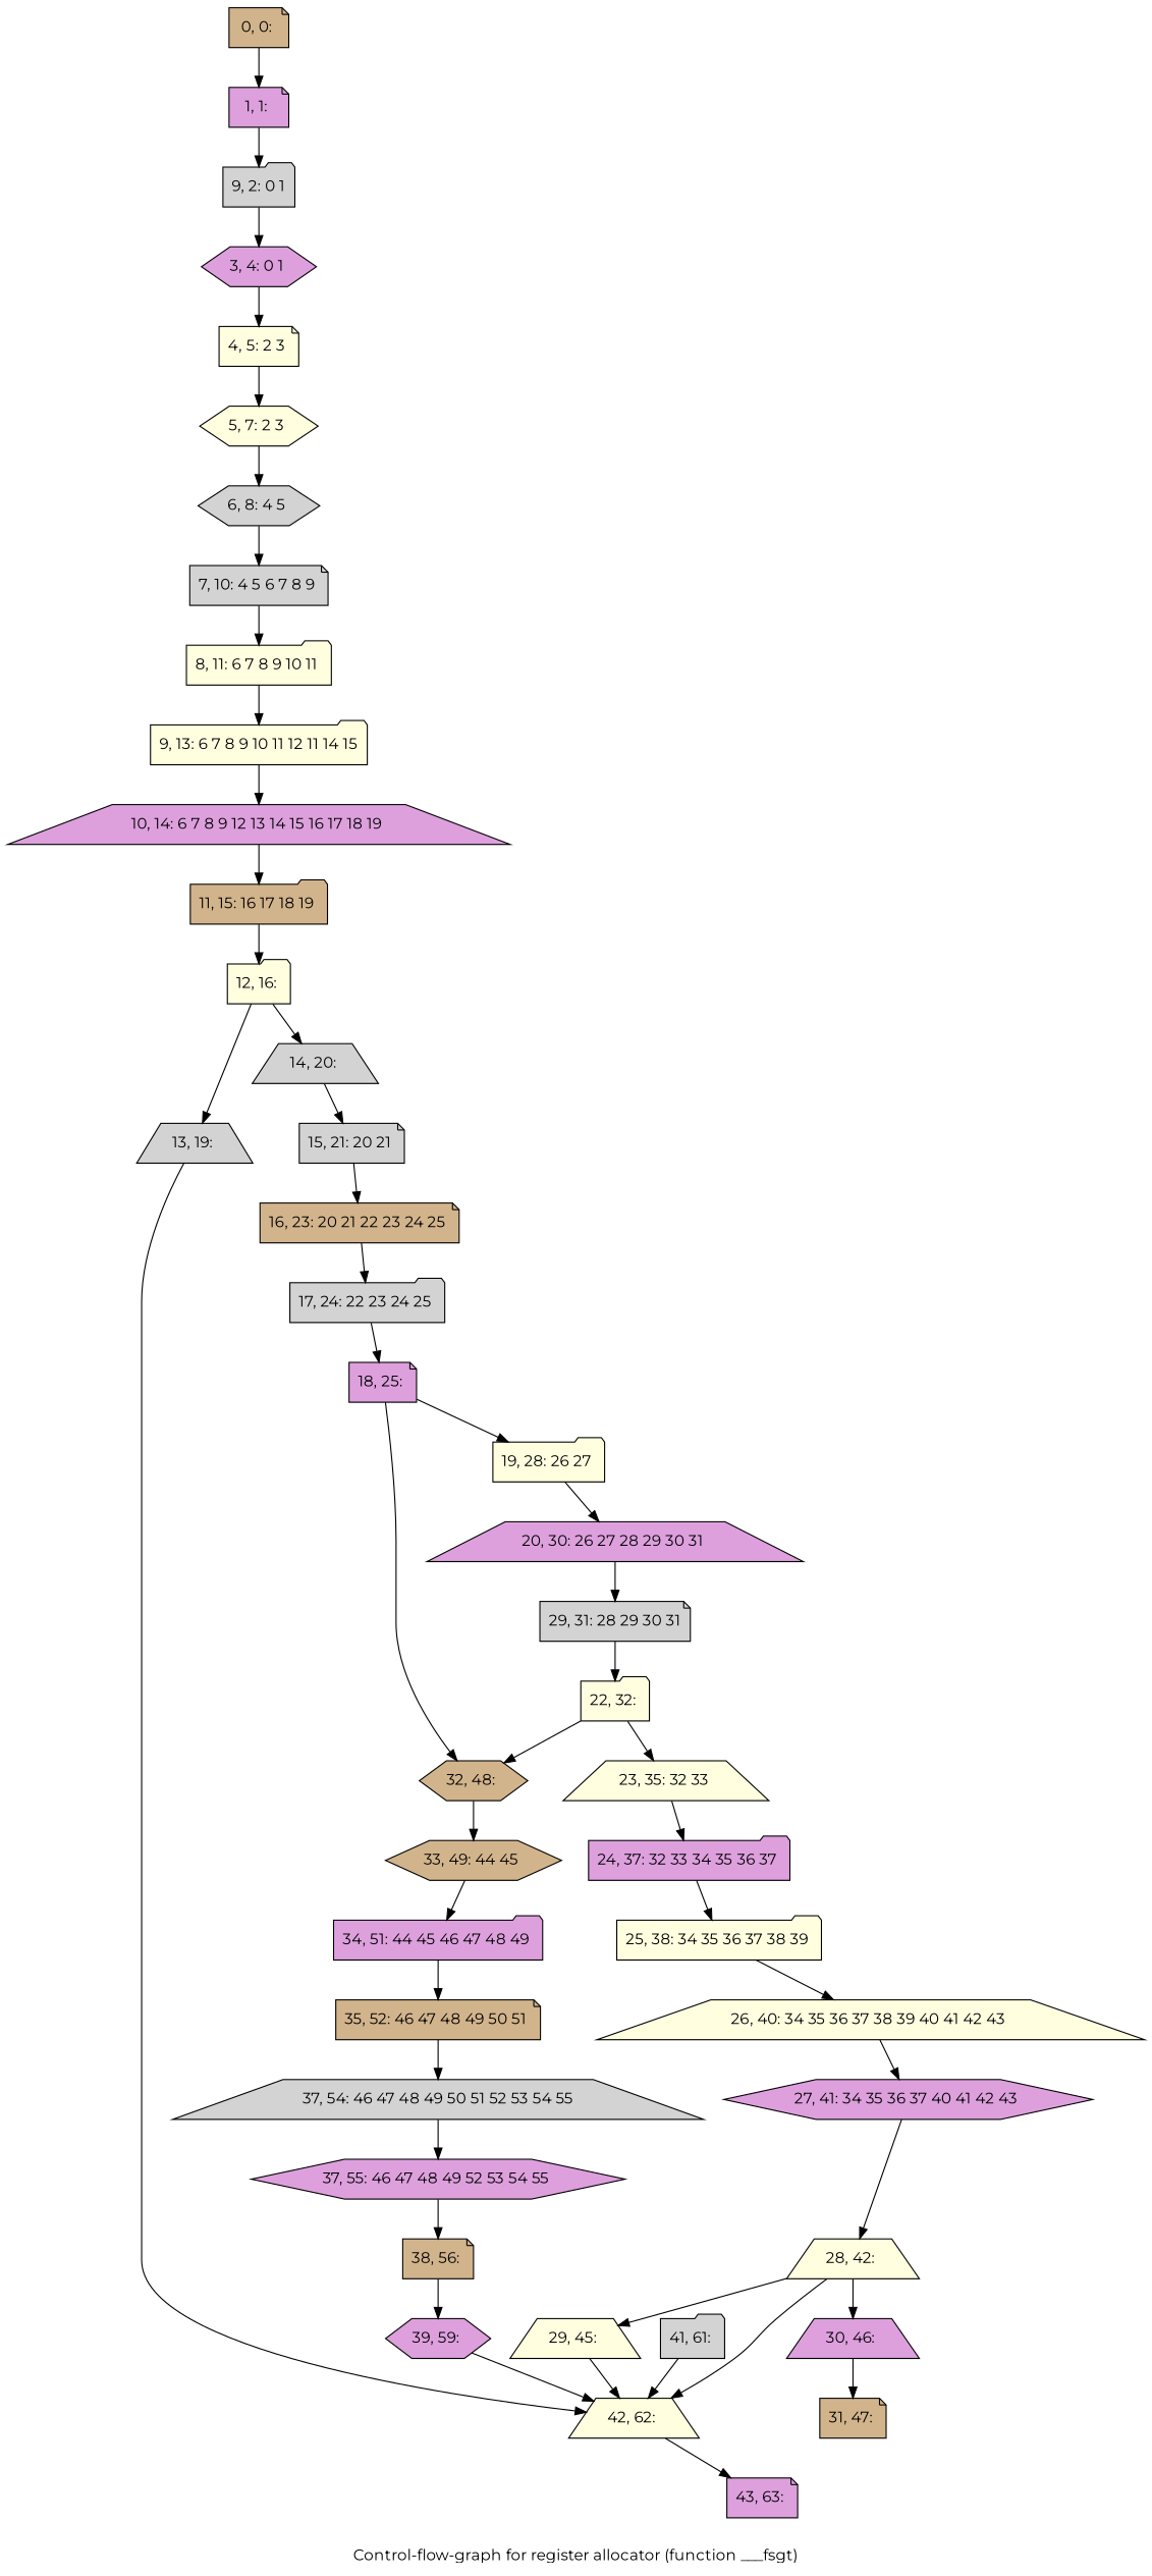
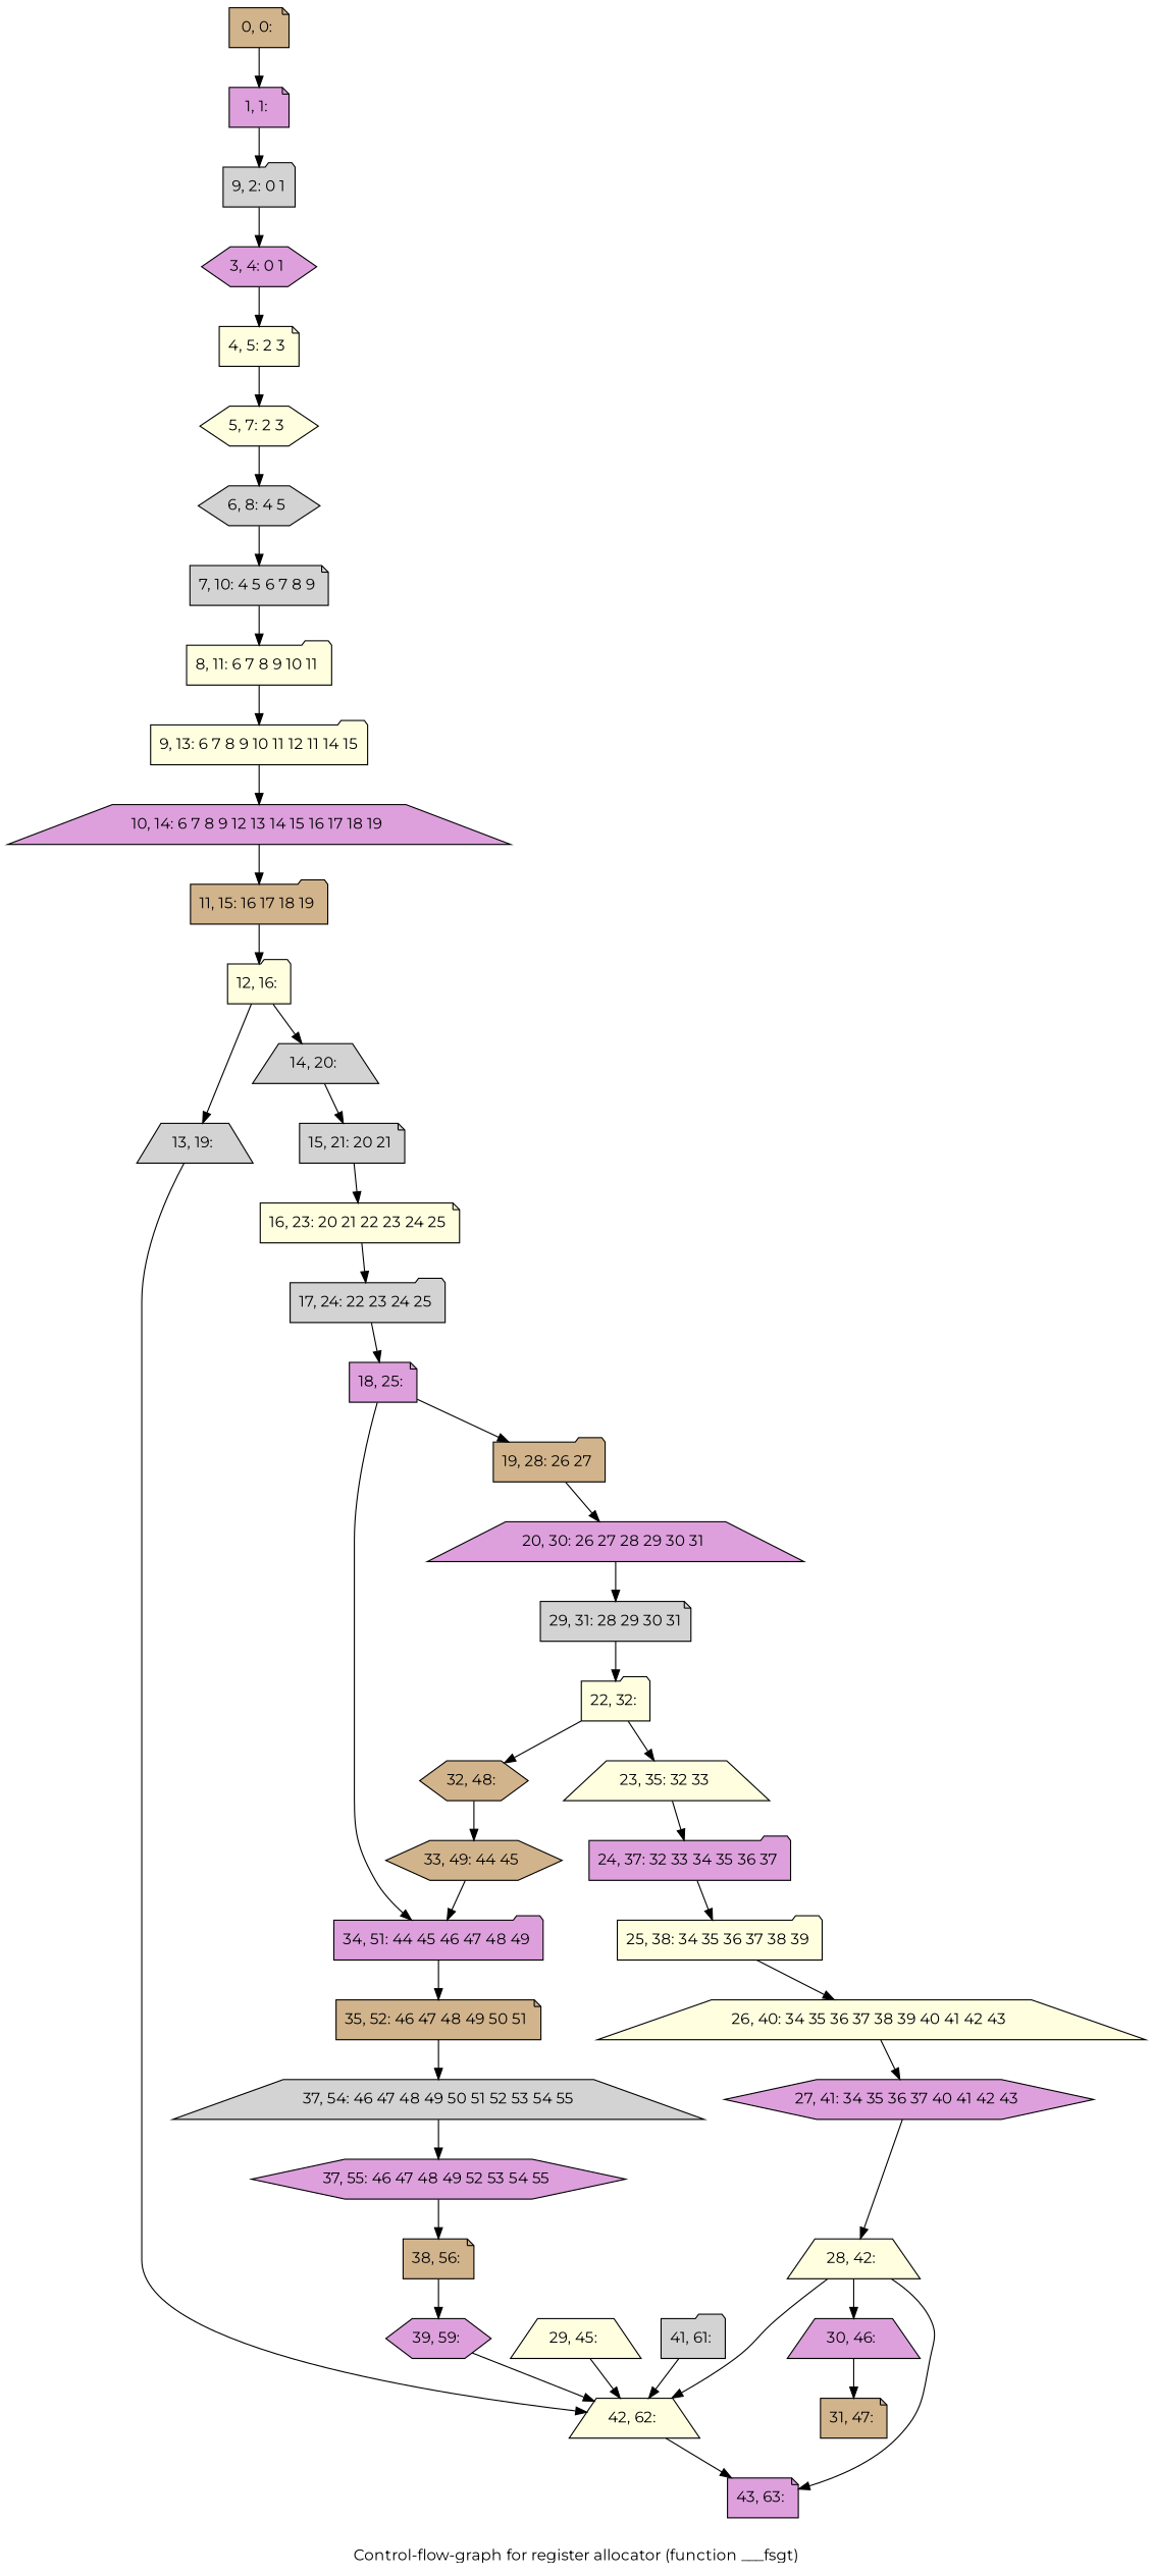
  digraph {
    fontname=Montserrat
    label="Control-flow-graph for register allocator (function ___fsgt)"
    node [fillcolor=lightyellow fontname=Montserrat shape=note style=filled]
    edge [fontname=Montserrat]
    n1 [fillcolor=tan label="0, 0: "]
    n2 [fillcolor=plum label="1, 1: "]
    n3 [fillcolor=lightgrey label="9, 2: 0 1" shape=folder]
    n4 [fillcolor=plum label="3, 4: 0 1 " shape=hexagon]
    n5 [label="4, 5: 2 3 "]
    n6 [label="5, 7: 2 3 " shape=hexagon]
    n7 [fillcolor=lightgrey label="6, 8: 4 5 " shape=hexagon]
    n8 [fillcolor=lightgrey label="7, 10: 4 5 6 7 8 9 "]
    n9 [label="8, 11: 6 7 8 9 10 11 " shape=folder]
    n10 [label="9, 13: 6 7 8 9 10 11 12 11 14 15" shape=folder]
    n11 [fillcolor=plum label="10, 14: 6 7 8 9 12 13 14 15 16 17 18 19 " shape=trapezium]
    n12 [fillcolor=tan label="11, 15: 16 17 18 19 " shape=folder]
    n13 [label="12, 16: " shape=folder]
    n14 [fillcolor=lightgrey label="13, 19: " shape=trapezium]
    n15 [fillcolor=lightgrey label="14, 20: " shape=trapezium]
    n16 [label="42, 62: " shape=trapezium]
    n17 [fillcolor=lightgrey label="15, 21: 20 21 "]
    n18 [fillcolor=plum label="43, 63: "]
-   n19 [fillcolor=tan label="16, 23: 20 21 22 23 24 25 "]
+   n19 [label="16, 23: 20 21 22 23 24 25 "]
    n20 [fillcolor=lightgrey label="17, 24: 22 23 24 25 " shape=folder]
    n21 [fillcolor=plum label="18, 25: "]
-   n22 [label="19, 28: 26 27 " shape=folder]
+   n22 [fillcolor=tan label="19, 28: 26 27 " shape=folder]
    n23 [fillcolor=tan label="32, 48: " shape=hexagon]
    n24 [fillcolor=plum label="20, 30: 26 27 28 29 30 31 " shape=trapezium]
    n25 [fillcolor=tan label="33, 49: 44 45 " shape=hexagon]
    n26 [fillcolor=lightgrey label="29, 31: 28 29 30 31"]
    n27 [label="22, 32: " shape=folder]
    n28 [label="23, 35: 32 33 " shape=trapezium]
    n29 [fillcolor=plum label="24, 37: 32 33 34 35 36 37 " shape=folder]
    n30 [label="25, 38: 34 35 36 37 38 39 " shape=folder]
    n31 [label="26, 40: 34 35 36 37 38 39 40 41 42 43 " shape=trapezium]
    n32 [fillcolor=plum label="27, 41: 34 35 36 37 40 41 42 43 " shape=hexagon]
    n33 [label="28, 42: " shape=trapezium]
    n34 [label="29, 45: " shape=trapezium]
    n35 [fillcolor=plum label="30, 46: " shape=trapezium]
    n36 [fillcolor=tan label="31, 47: "]
    n37 [fillcolor=plum label="34, 51: 44 45 46 47 48 49 " shape=folder]
    n38 [fillcolor=tan label="35, 52: 46 47 48 49 50 51 "]
    n39 [fillcolor=lightgrey label="37, 54: 46 47 48 49 50 51 52 53 54 55" shape=trapezium]
    n40 [fillcolor=plum label="37, 55: 46 47 48 49 52 53 54 55 " shape=hexagon]
    n41 [fillcolor=tan label="38, 56: "]
    n42 [fillcolor=plum label="39, 59: " shape=hexagon]
    n43 [fillcolor=lightgrey label="41, 61: " shape=folder]
    n1 -> n2
    n2 -> n3
    n3 -> n4
    n4 -> n5
    n5 -> n6
    n6 -> n7
    n7 -> n8
    n8 -> n9
    n9 -> n10
    n10 -> n11
    n11 -> n12
    n12 -> n13
    n13 -> n14
    n13 -> n15
    n14 -> n16
    n15 -> n17
    n16 -> n18
    n17 -> n19
    n19 -> n20
    n20 -> n21
    n21 -> n22
-   n21 -> n23
+   n21 -> n37
    n22 -> n24
    n23 -> n25
    n24 -> n26
    n25 -> n37
    n26 -> n27
    n27 -> n23
    n27 -> n28
    n28 -> n29
    n29 -> n30
    n30 -> n31
    n31 -> n32
    n32 -> n33
    n33 -> n16
-   n33 -> n34
+   n33 -> n18
    n33 -> n35
    n34 -> n16
    n35 -> n36
    n37 -> n38
    n38 -> n39
    n39 -> n40
    n40 -> n41
    n41 -> n42
    n42 -> n16
    n43 -> n16
  }
